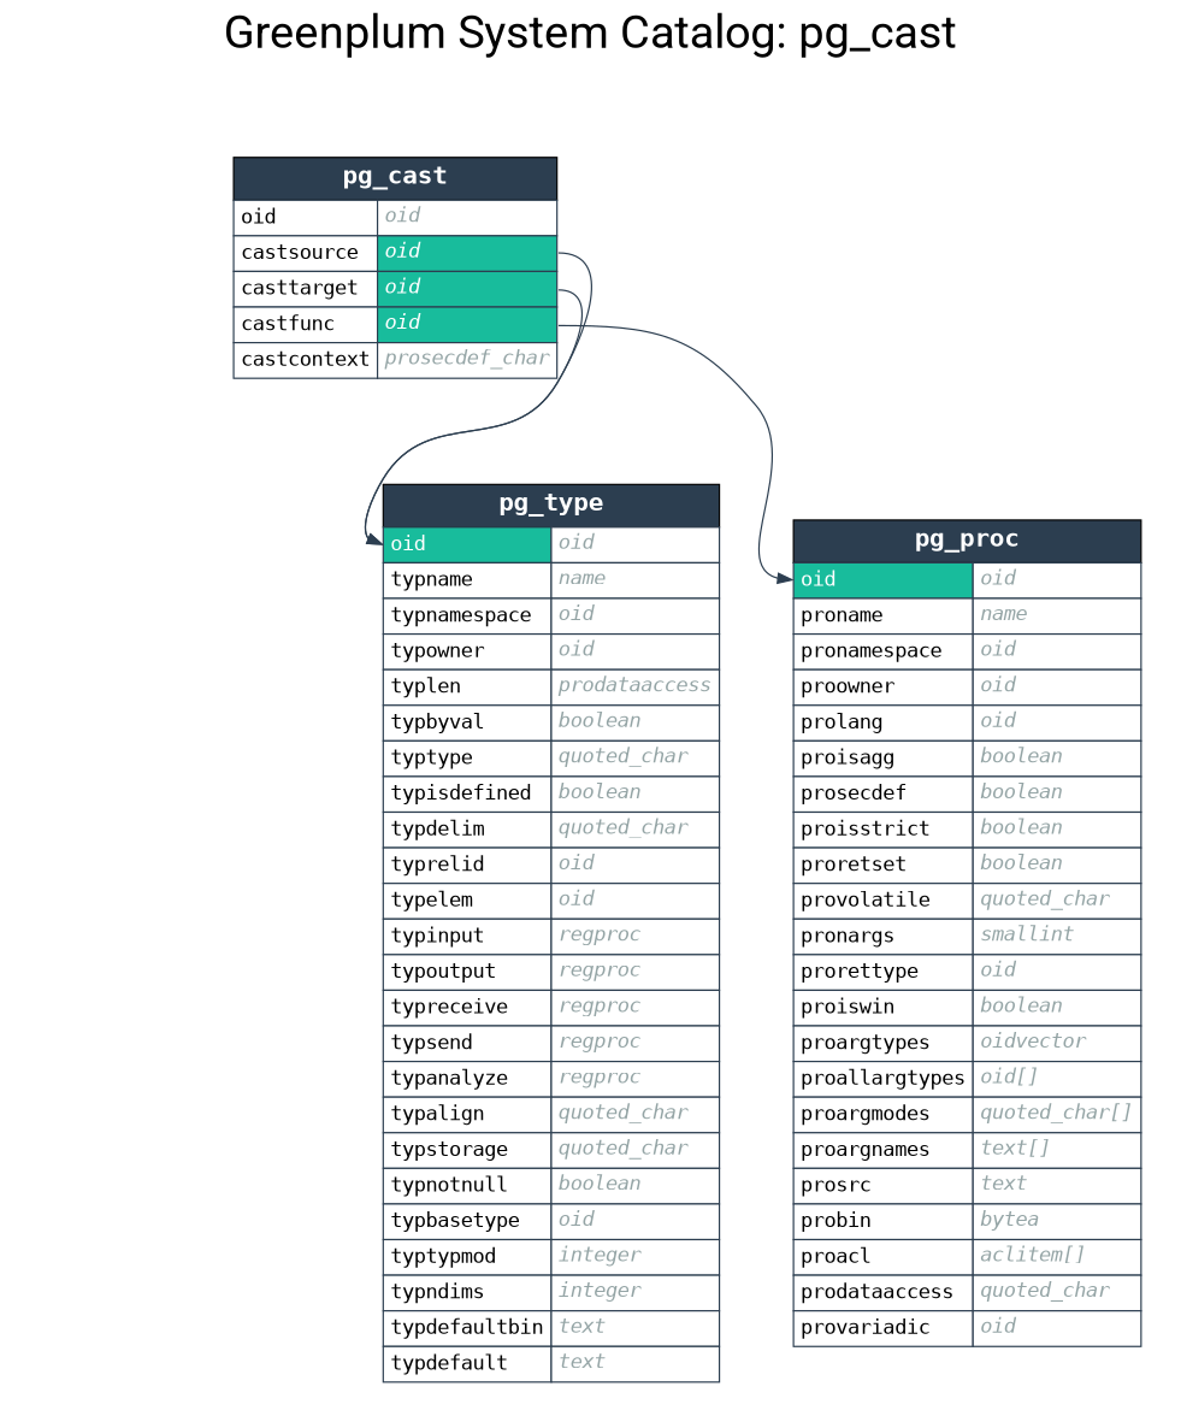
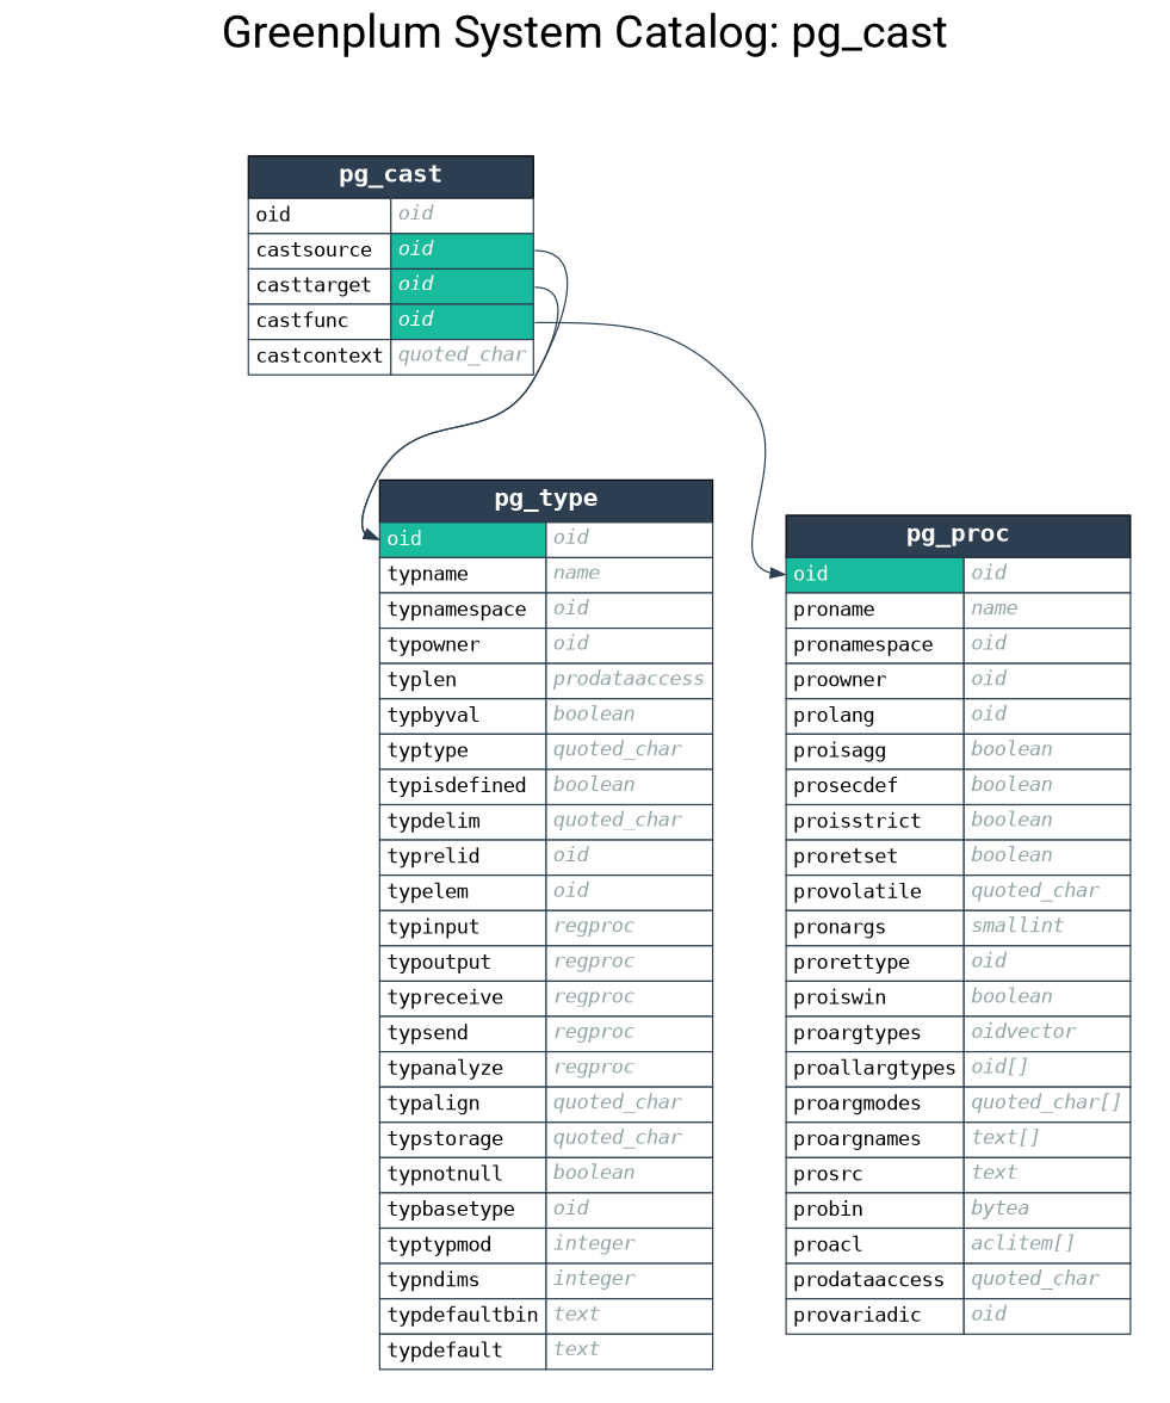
  digraph {
    fontname=Roboto
    fontsize=32
    label="Greenplum System Catalog: pg_cast"
    labelloc=t
    nodesep=0.5
    rankdir=TB
    ranksep=0.5
    node [fontname=Roboto shape=plaintext]
    edge [color="#2c3e50" fontname=Roboto headport=oid_in penwidth=1]
-   n1 [label=<<FONT FACE="monospace"><TABLE BORDER="0" CELLBORDER="1" CELLSPACING="0" CELLPADDING="4"> <TR><TD BGCOLOR="#2c3e50" ALIGN="CENTER" COLSPAN="2"><FONT COLOR="#FFFFFF" POINT-SIZE="18"><B>pg_cast</B></FONT></TD></TR>  <TR> <TD COLOR="#2c3e50" BGCOLOR="#FFFFFF" ALIGN="LEFT" PORT="oid_in"><FONT COLOR="#000000">oid</FONT></TD> <TD COLOR="#2c3e50" BGCOLOR="#FFFFFF" ALIGN="LEFT" PORT="oid_out"><FONT COLOR="#95a5a6"><I>oid</I></FONT></TD> </TR>  <TR> <TD COLOR="#2c3e50" BGCOLOR="#FFFFFF" ALIGN="LEFT" PORT="castsource_in"><FONT COLOR="#000000">castsource</FONT></TD> <TD COLOR="#2c3e50" BGCOLOR="#18bc9c" ALIGN="LEFT" PORT="castsource_out"><FONT COLOR="#FFFFFF"><I>oid</I></FONT></TD> </TR>  <TR> <TD COLOR="#2c3e50" BGCOLOR="#FFFFFF" ALIGN="LEFT" PORT="casttarget_in"><FONT COLOR="#000000">casttarget</FONT></TD> <TD COLOR="#2c3e50" BGCOLOR="#18bc9c" ALIGN="LEFT" PORT="casttarget_out"><FONT COLOR="#FFFFFF"><I>oid</I></FONT></TD> </TR>  <TR> <TD COLOR="#2c3e50" BGCOLOR="#FFFFFF" ALIGN="LEFT" PORT="castfunc_in"><FONT COLOR="#000000">castfunc</FONT></TD> <TD COLOR="#2c3e50" BGCOLOR="#18bc9c" ALIGN="LEFT" PORT="castfunc_out"><FONT COLOR="#FFFFFF"><I>oid</I></FONT></TD> </TR>  <TR> <TD COLOR="#2c3e50" BGCOLOR="#FFFFFF" ALIGN="LEFT" PORT="castcontext_in"><FONT COLOR="#000000">castcontext</FONT></TD> <TD COLOR="#2c3e50" BGCOLOR="#FFFFFF" ALIGN="LEFT" PORT="castcontext_out"><FONT COLOR="#95a5a6"><I>prosecdef_char</I></FONT></TD> </TR>  </TABLE></FONT>>]
+   n1 [label=<<FONT FACE="monospace"><TABLE BORDER="0" CELLBORDER="1" CELLSPACING="0" CELLPADDING="4"> <TR><TD BGCOLOR="#2c3e50" ALIGN="CENTER" COLSPAN="2"><FONT COLOR="#FFFFFF" POINT-SIZE="18"><B>pg_cast</B></FONT></TD></TR>  <TR> <TD COLOR="#2c3e50" BGCOLOR="#FFFFFF" ALIGN="LEFT" PORT="oid_in"><FONT COLOR="#000000">oid</FONT></TD> <TD COLOR="#2c3e50" BGCOLOR="#FFFFFF" ALIGN="LEFT" PORT="oid_out"><FONT COLOR="#95a5a6"><I>oid</I></FONT></TD> </TR>  <TR> <TD COLOR="#2c3e50" BGCOLOR="#FFFFFF" ALIGN="LEFT" PORT="castsource_in"><FONT COLOR="#000000">castsource</FONT></TD> <TD COLOR="#2c3e50" BGCOLOR="#18bc9c" ALIGN="LEFT" PORT="castsource_out"><FONT COLOR="#FFFFFF"><I>oid</I></FONT></TD> </TR>  <TR> <TD COLOR="#2c3e50" BGCOLOR="#FFFFFF" ALIGN="LEFT" PORT="casttarget_in"><FONT COLOR="#000000">casttarget</FONT></TD> <TD COLOR="#2c3e50" BGCOLOR="#18bc9c" ALIGN="LEFT" PORT="casttarget_out"><FONT COLOR="#FFFFFF"><I>oid</I></FONT></TD> </TR>  <TR> <TD COLOR="#2c3e50" BGCOLOR="#FFFFFF" ALIGN="LEFT" PORT="castfunc_in"><FONT COLOR="#000000">castfunc</FONT></TD> <TD COLOR="#2c3e50" BGCOLOR="#18bc9c" ALIGN="LEFT" PORT="castfunc_out"><FONT COLOR="#FFFFFF"><I>oid</I></FONT></TD> </TR>  <TR> <TD COLOR="#2c3e50" BGCOLOR="#FFFFFF" ALIGN="LEFT" PORT="castcontext_in"><FONT COLOR="#000000">castcontext</FONT></TD> <TD COLOR="#2c3e50" BGCOLOR="#FFFFFF" ALIGN="LEFT" PORT="castcontext_out"><FONT COLOR="#95a5a6"><I>quoted_char</I></FONT></TD> </TR>  </TABLE></FONT>>]
    n2 [label=<<FONT FACE="monospace"><TABLE BORDER="0" CELLBORDER="1" CELLSPACING="0" CELLPADDING="4"> <TR><TD BGCOLOR="#2c3e50" ALIGN="CENTER" COLSPAN="2"><FONT COLOR="#FFFFFF" POINT-SIZE="18"><B>pg_proc</B></FONT></TD></TR>  <TR> <TD COLOR="#2c3e50" BGCOLOR="#18bc9c" ALIGN="LEFT" PORT="oid_in"><FONT COLOR="#FFFFFF">oid</FONT></TD> <TD COLOR="#2c3e50" BGCOLOR="#FFFFFF" ALIGN="LEFT" PORT="oid_out"><FONT COLOR="#95a5a6"><I>oid</I></FONT></TD> </TR>  <TR> <TD COLOR="#2c3e50" BGCOLOR="#FFFFFF" ALIGN="LEFT" PORT="proname_in"><FONT COLOR="#000000">proname</FONT></TD> <TD COLOR="#2c3e50" BGCOLOR="#FFFFFF" ALIGN="LEFT" PORT="proname_out"><FONT COLOR="#95a5a6"><I>name</I></FONT></TD> </TR>  <TR> <TD COLOR="#2c3e50" BGCOLOR="#FFFFFF" ALIGN="LEFT" PORT="pronamespace_in"><FONT COLOR="#000000">pronamespace</FONT></TD> <TD COLOR="#2c3e50" BGCOLOR="#FFFFFF" ALIGN="LEFT" PORT="pronamespace_out"><FONT COLOR="#95a5a6"><I>oid</I></FONT></TD> </TR>  <TR> <TD COLOR="#2c3e50" BGCOLOR="#FFFFFF" ALIGN="LEFT" PORT="proowner_in"><FONT COLOR="#000000">proowner</FONT></TD> <TD COLOR="#2c3e50" BGCOLOR="#FFFFFF" ALIGN="LEFT" PORT="proowner_out"><FONT COLOR="#95a5a6"><I>oid</I></FONT></TD> </TR>  <TR> <TD COLOR="#2c3e50" BGCOLOR="#FFFFFF" ALIGN="LEFT" PORT="prolang_in"><FONT COLOR="#000000">prolang</FONT></TD> <TD COLOR="#2c3e50" BGCOLOR="#FFFFFF" ALIGN="LEFT" PORT="prolang_out"><FONT COLOR="#95a5a6"><I>oid</I></FONT></TD> </TR>  <TR> <TD COLOR="#2c3e50" BGCOLOR="#FFFFFF" ALIGN="LEFT" PORT="proisagg_in"><FONT COLOR="#000000">proisagg</FONT></TD> <TD COLOR="#2c3e50" BGCOLOR="#FFFFFF" ALIGN="LEFT" PORT="proisagg_out"><FONT COLOR="#95a5a6"><I>boolean</I></FONT></TD> </TR>  <TR> <TD COLOR="#2c3e50" BGCOLOR="#FFFFFF" ALIGN="LEFT" PORT="prosecdef_in"><FONT COLOR="#000000">prosecdef</FONT></TD> <TD COLOR="#2c3e50" BGCOLOR="#FFFFFF" ALIGN="LEFT" PORT="prosecdef_out"><FONT COLOR="#95a5a6"><I>boolean</I></FONT></TD> </TR>  <TR> <TD COLOR="#2c3e50" BGCOLOR="#FFFFFF" ALIGN="LEFT" PORT="proisstrict_in"><FONT COLOR="#000000">proisstrict</FONT></TD> <TD COLOR="#2c3e50" BGCOLOR="#FFFFFF" ALIGN="LEFT" PORT="proisstrict_out"><FONT COLOR="#95a5a6"><I>boolean</I></FONT></TD> </TR>  <TR> <TD COLOR="#2c3e50" BGCOLOR="#FFFFFF" ALIGN="LEFT" PORT="proretset_in"><FONT COLOR="#000000">proretset</FONT></TD> <TD COLOR="#2c3e50" BGCOLOR="#FFFFFF" ALIGN="LEFT" PORT="proretset_out"><FONT COLOR="#95a5a6"><I>boolean</I></FONT></TD> </TR>  <TR> <TD COLOR="#2c3e50" BGCOLOR="#FFFFFF" ALIGN="LEFT" PORT="provolatile_in"><FONT COLOR="#000000">provolatile</FONT></TD> <TD COLOR="#2c3e50" BGCOLOR="#FFFFFF" ALIGN="LEFT" PORT="provolatile_out"><FONT COLOR="#95a5a6"><I>quoted_char</I></FONT></TD> </TR>  <TR> <TD COLOR="#2c3e50" BGCOLOR="#FFFFFF" ALIGN="LEFT" PORT="pronargs_in"><FONT COLOR="#000000">pronargs</FONT></TD> <TD COLOR="#2c3e50" BGCOLOR="#FFFFFF" ALIGN="LEFT" PORT="pronargs_out"><FONT COLOR="#95a5a6"><I>smallint</I></FONT></TD> </TR>  <TR> <TD COLOR="#2c3e50" BGCOLOR="#FFFFFF" ALIGN="LEFT" PORT="prorettype_in"><FONT COLOR="#000000">prorettype</FONT></TD> <TD COLOR="#2c3e50" BGCOLOR="#FFFFFF" ALIGN="LEFT" PORT="prorettype_out"><FONT COLOR="#95a5a6"><I>oid</I></FONT></TD> </TR>  <TR> <TD COLOR="#2c3e50" BGCOLOR="#FFFFFF" ALIGN="LEFT" PORT="proiswin_in"><FONT COLOR="#000000">proiswin</FONT></TD> <TD COLOR="#2c3e50" BGCOLOR="#FFFFFF" ALIGN="LEFT" PORT="proiswin_out"><FONT COLOR="#95a5a6"><I>boolean</I></FONT></TD> </TR>  <TR> <TD COLOR="#2c3e50" BGCOLOR="#FFFFFF" ALIGN="LEFT" PORT="proargtypes_in"><FONT COLOR="#000000">proargtypes</FONT></TD> <TD COLOR="#2c3e50" BGCOLOR="#FFFFFF" ALIGN="LEFT" PORT="proargtypes_out"><FONT COLOR="#95a5a6"><I>oidvector</I></FONT></TD> </TR>  <TR> <TD COLOR="#2c3e50" BGCOLOR="#FFFFFF" ALIGN="LEFT" PORT="proallargtypes_in"><FONT COLOR="#000000">proallargtypes</FONT></TD> <TD COLOR="#2c3e50" BGCOLOR="#FFFFFF" ALIGN="LEFT" PORT="proallargtypes_out"><FONT COLOR="#95a5a6"><I>oid[]</I></FONT></TD> </TR>  <TR> <TD COLOR="#2c3e50" BGCOLOR="#FFFFFF" ALIGN="LEFT" PORT="proargmodes_in"><FONT COLOR="#000000">proargmodes</FONT></TD> <TD COLOR="#2c3e50" BGCOLOR="#FFFFFF" ALIGN="LEFT" PORT="proargmodes_out"><FONT COLOR="#95a5a6"><I>quoted_char[]</I></FONT></TD> </TR>  <TR> <TD COLOR="#2c3e50" BGCOLOR="#FFFFFF" ALIGN="LEFT" PORT="proargnames_in"><FONT COLOR="#000000">proargnames</FONT></TD> <TD COLOR="#2c3e50" BGCOLOR="#FFFFFF" ALIGN="LEFT" PORT="proargnames_out"><FONT COLOR="#95a5a6"><I>text[]</I></FONT></TD> </TR>  <TR> <TD COLOR="#2c3e50" BGCOLOR="#FFFFFF" ALIGN="LEFT" PORT="prosrc_in"><FONT COLOR="#000000">prosrc</FONT></TD> <TD COLOR="#2c3e50" BGCOLOR="#FFFFFF" ALIGN="LEFT" PORT="prosrc_out"><FONT COLOR="#95a5a6"><I>text</I></FONT></TD> </TR>  <TR> <TD COLOR="#2c3e50" BGCOLOR="#FFFFFF" ALIGN="LEFT" PORT="probin_in"><FONT COLOR="#000000">probin</FONT></TD> <TD COLOR="#2c3e50" BGCOLOR="#FFFFFF" ALIGN="LEFT" PORT="probin_out"><FONT COLOR="#95a5a6"><I>bytea</I></FONT></TD> </TR>  <TR> <TD COLOR="#2c3e50" BGCOLOR="#FFFFFF" ALIGN="LEFT" PORT="proacl_in"><FONT COLOR="#000000">proacl</FONT></TD> <TD COLOR="#2c3e50" BGCOLOR="#FFFFFF" ALIGN="LEFT" PORT="proacl_out"><FONT COLOR="#95a5a6"><I>aclitem[]</I></FONT></TD> </TR>  <TR> <TD COLOR="#2c3e50" BGCOLOR="#FFFFFF" ALIGN="LEFT" PORT="prodataaccess_in"><FONT COLOR="#000000">prodataaccess</FONT></TD> <TD COLOR="#2c3e50" BGCOLOR="#FFFFFF" ALIGN="LEFT" PORT="prodataaccess_out"><FONT COLOR="#95a5a6"><I>quoted_char</I></FONT></TD> </TR>  <TR> <TD COLOR="#2c3e50" BGCOLOR="#FFFFFF" ALIGN="LEFT" PORT="provariadic_in"><FONT COLOR="#000000">provariadic</FONT></TD> <TD COLOR="#2c3e50" BGCOLOR="#FFFFFF" ALIGN="LEFT" PORT="provariadic_out"><FONT COLOR="#95a5a6"><I>oid</I></FONT></TD> </TR>  </TABLE></FONT>>]
    n3 [label=<<FONT FACE="monospace"><TABLE BORDER="0" CELLBORDER="1" CELLSPACING="0" CELLPADDING="4"> <TR><TD BGCOLOR="#2c3e50" ALIGN="CENTER" COLSPAN="2"><FONT COLOR="#FFFFFF" POINT-SIZE="18"><B>pg_type</B></FONT></TD></TR>  <TR> <TD COLOR="#2c3e50" BGCOLOR="#18bc9c" ALIGN="LEFT" PORT="oid_in"><FONT COLOR="#FFFFFF">oid</FONT></TD> <TD COLOR="#2c3e50" BGCOLOR="#FFFFFF" ALIGN="LEFT" PORT="oid_out"><FONT COLOR="#95a5a6"><I>oid</I></FONT></TD> </TR>  <TR> <TD COLOR="#2c3e50" BGCOLOR="#FFFFFF" ALIGN="LEFT" PORT="typname_in"><FONT COLOR="#000000">typname</FONT></TD> <TD COLOR="#2c3e50" BGCOLOR="#FFFFFF" ALIGN="LEFT" PORT="typname_out"><FONT COLOR="#95a5a6"><I>name</I></FONT></TD> </TR>  <TR> <TD COLOR="#2c3e50" BGCOLOR="#FFFFFF" ALIGN="LEFT" PORT="typnamespace_in"><FONT COLOR="#000000">typnamespace</FONT></TD> <TD COLOR="#2c3e50" BGCOLOR="#FFFFFF" ALIGN="LEFT" PORT="typnamespace_out"><FONT COLOR="#95a5a6"><I>oid</I></FONT></TD> </TR>  <TR> <TD COLOR="#2c3e50" BGCOLOR="#FFFFFF" ALIGN="LEFT" PORT="typowner_in"><FONT COLOR="#000000">typowner</FONT></TD> <TD COLOR="#2c3e50" BGCOLOR="#FFFFFF" ALIGN="LEFT" PORT="typowner_out"><FONT COLOR="#95a5a6"><I>oid</I></FONT></TD> </TR>  <TR> <TD COLOR="#2c3e50" BGCOLOR="#FFFFFF" ALIGN="LEFT" PORT="typlen_in"><FONT COLOR="#000000">typlen</FONT></TD> <TD COLOR="#2c3e50" BGCOLOR="#FFFFFF" ALIGN="LEFT" PORT="typlen_out"><FONT COLOR="#95a5a6"><I>prodataaccess</I></FONT></TD> </TR>  <TR> <TD COLOR="#2c3e50" BGCOLOR="#FFFFFF" ALIGN="LEFT" PORT="typbyval_in"><FONT COLOR="#000000">typbyval</FONT></TD> <TD COLOR="#2c3e50" BGCOLOR="#FFFFFF" ALIGN="LEFT" PORT="typbyval_out"><FONT COLOR="#95a5a6"><I>boolean</I></FONT></TD> </TR>  <TR> <TD COLOR="#2c3e50" BGCOLOR="#FFFFFF" ALIGN="LEFT" PORT="typtype_in"><FONT COLOR="#000000">typtype</FONT></TD> <TD COLOR="#2c3e50" BGCOLOR="#FFFFFF" ALIGN="LEFT" PORT="typtype_out"><FONT COLOR="#95a5a6"><I>quoted_char</I></FONT></TD> </TR>  <TR> <TD COLOR="#2c3e50" BGCOLOR="#FFFFFF" ALIGN="LEFT" PORT="typisdefined_in"><FONT COLOR="#000000">typisdefined</FONT></TD> <TD COLOR="#2c3e50" BGCOLOR="#FFFFFF" ALIGN="LEFT" PORT="typisdefined_out"><FONT COLOR="#95a5a6"><I>boolean</I></FONT></TD> </TR>  <TR> <TD COLOR="#2c3e50" BGCOLOR="#FFFFFF" ALIGN="LEFT" PORT="typdelim_in"><FONT COLOR="#000000">typdelim</FONT></TD> <TD COLOR="#2c3e50" BGCOLOR="#FFFFFF" ALIGN="LEFT" PORT="typdelim_out"><FONT COLOR="#95a5a6"><I>quoted_char</I></FONT></TD> </TR>  <TR> <TD COLOR="#2c3e50" BGCOLOR="#FFFFFF" ALIGN="LEFT" PORT="typrelid_in"><FONT COLOR="#000000">typrelid</FONT></TD> <TD COLOR="#2c3e50" BGCOLOR="#FFFFFF" ALIGN="LEFT" PORT="typrelid_out"><FONT COLOR="#95a5a6"><I>oid</I></FONT></TD> </TR>  <TR> <TD COLOR="#2c3e50" BGCOLOR="#FFFFFF" ALIGN="LEFT" PORT="typelem_in"><FONT COLOR="#000000">typelem</FONT></TD> <TD COLOR="#2c3e50" BGCOLOR="#FFFFFF" ALIGN="LEFT" PORT="typelem_out"><FONT COLOR="#95a5a6"><I>oid</I></FONT></TD> </TR>  <TR> <TD COLOR="#2c3e50" BGCOLOR="#FFFFFF" ALIGN="LEFT" PORT="typinput_in"><FONT COLOR="#000000">typinput</FONT></TD> <TD COLOR="#2c3e50" BGCOLOR="#FFFFFF" ALIGN="LEFT" PORT="typinput_out"><FONT COLOR="#95a5a6"><I>regproc</I></FONT></TD> </TR>  <TR> <TD COLOR="#2c3e50" BGCOLOR="#FFFFFF" ALIGN="LEFT" PORT="typoutput_in"><FONT COLOR="#000000">typoutput</FONT></TD> <TD COLOR="#2c3e50" BGCOLOR="#FFFFFF" ALIGN="LEFT" PORT="typoutput_out"><FONT COLOR="#95a5a6"><I>regproc</I></FONT></TD> </TR>  <TR> <TD COLOR="#2c3e50" BGCOLOR="#FFFFFF" ALIGN="LEFT" PORT="typreceive_in"><FONT COLOR="#000000">typreceive</FONT></TD> <TD COLOR="#2c3e50" BGCOLOR="#FFFFFF" ALIGN="LEFT" PORT="typreceive_out"><FONT COLOR="#95a5a6"><I>regproc</I></FONT></TD> </TR>  <TR> <TD COLOR="#2c3e50" BGCOLOR="#FFFFFF" ALIGN="LEFT" PORT="typsend_in"><FONT COLOR="#000000">typsend</FONT></TD> <TD COLOR="#2c3e50" BGCOLOR="#FFFFFF" ALIGN="LEFT" PORT="typsend_out"><FONT COLOR="#95a5a6"><I>regproc</I></FONT></TD> </TR>  <TR> <TD COLOR="#2c3e50" BGCOLOR="#FFFFFF" ALIGN="LEFT" PORT="typanalyze_in"><FONT COLOR="#000000">typanalyze</FONT></TD> <TD COLOR="#2c3e50" BGCOLOR="#FFFFFF" ALIGN="LEFT" PORT="typanalyze_out"><FONT COLOR="#95a5a6"><I>regproc</I></FONT></TD> </TR>  <TR> <TD COLOR="#2c3e50" BGCOLOR="#FFFFFF" ALIGN="LEFT" PORT="typalign_in"><FONT COLOR="#000000">typalign</FONT></TD> <TD COLOR="#2c3e50" BGCOLOR="#FFFFFF" ALIGN="LEFT" PORT="typalign_out"><FONT COLOR="#95a5a6"><I>quoted_char</I></FONT></TD> </TR>  <TR> <TD COLOR="#2c3e50" BGCOLOR="#FFFFFF" ALIGN="LEFT" PORT="typstorage_in"><FONT COLOR="#000000">typstorage</FONT></TD> <TD COLOR="#2c3e50" BGCOLOR="#FFFFFF" ALIGN="LEFT" PORT="typstorage_out"><FONT COLOR="#95a5a6"><I>quoted_char</I></FONT></TD> </TR>  <TR> <TD COLOR="#2c3e50" BGCOLOR="#FFFFFF" ALIGN="LEFT" PORT="typnotnull_in"><FONT COLOR="#000000">typnotnull</FONT></TD> <TD COLOR="#2c3e50" BGCOLOR="#FFFFFF" ALIGN="LEFT" PORT="typnotnull_out"><FONT COLOR="#95a5a6"><I>boolean</I></FONT></TD> </TR>  <TR> <TD COLOR="#2c3e50" BGCOLOR="#FFFFFF" ALIGN="LEFT" PORT="typbasetype_in"><FONT COLOR="#000000">typbasetype</FONT></TD> <TD COLOR="#2c3e50" BGCOLOR="#FFFFFF" ALIGN="LEFT" PORT="typbasetype_out"><FONT COLOR="#95a5a6"><I>oid</I></FONT></TD> </TR>  <TR> <TD COLOR="#2c3e50" BGCOLOR="#FFFFFF" ALIGN="LEFT" PORT="typtypmod_in"><FONT COLOR="#000000">typtypmod</FONT></TD> <TD COLOR="#2c3e50" BGCOLOR="#FFFFFF" ALIGN="LEFT" PORT="typtypmod_out"><FONT COLOR="#95a5a6"><I>integer</I></FONT></TD> </TR>  <TR> <TD COLOR="#2c3e50" BGCOLOR="#FFFFFF" ALIGN="LEFT" PORT="typndims_in"><FONT COLOR="#000000">typndims</FONT></TD> <TD COLOR="#2c3e50" BGCOLOR="#FFFFFF" ALIGN="LEFT" PORT="typndims_out"><FONT COLOR="#95a5a6"><I>integer</I></FONT></TD> </TR>  <TR> <TD COLOR="#2c3e50" BGCOLOR="#FFFFFF" ALIGN="LEFT" PORT="typdefaultbin_in"><FONT COLOR="#000000">typdefaultbin</FONT></TD> <TD COLOR="#2c3e50" BGCOLOR="#FFFFFF" ALIGN="LEFT" PORT="typdefaultbin_out"><FONT COLOR="#95a5a6"><I>text</I></FONT></TD> </TR>  <TR> <TD COLOR="#2c3e50" BGCOLOR="#FFFFFF" ALIGN="LEFT" PORT="typdefault_in"><FONT COLOR="#000000">typdefault</FONT></TD> <TD COLOR="#2c3e50" BGCOLOR="#FFFFFF" ALIGN="LEFT" PORT="typdefault_out"><FONT COLOR="#95a5a6"><I>text</I></FONT></TD> </TR>  </TABLE></FONT>>]
    subgraph cluster_1 {
      style=invis
    }
    subgraph cluster_2 {
      style=invis
      n1
    }
    subgraph cluster_3 {
      style=invis
      n2
      n3
    }
    n1 -> n2 [tailport=castfunc_out]
    n1 -> n3 [tailport=castsource_out]
    n1 -> n3 [tailport=casttarget_out]
  }
